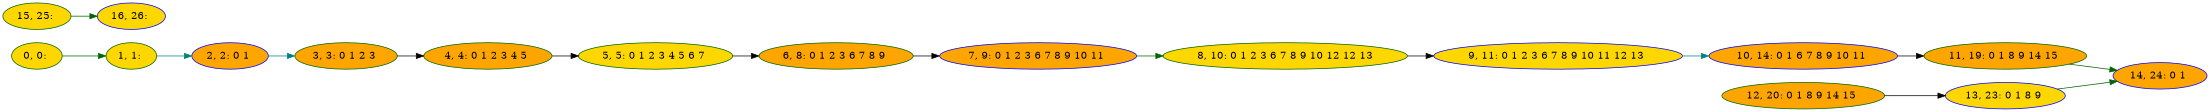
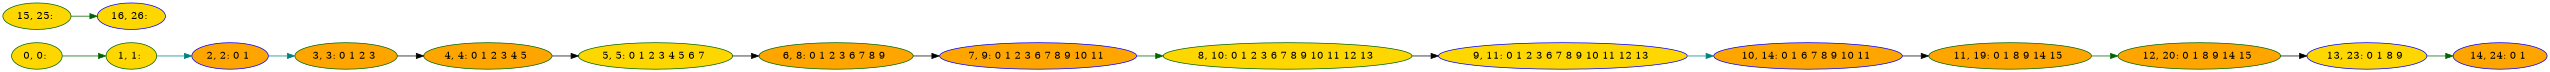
  digraph {
    rankdir=LR
    node [color=darkgreen fillcolor=orange style=filled]
    edge [color=black]
    n1 [fillcolor=gold label="0, 0: "]
    n2 [fillcolor=gold label="1, 1: "]
    n3 [color=blue label="2, 2: 0 1 "]
    n4 [label="3, 3: 0 1 2 3 "]
    n5 [label="4, 4: 0 1 2 3 4 5 "]
    n6 [fillcolor=gold label="5, 5: 0 1 2 3 4 5 6 7 "]
    n7 [label="6, 8: 0 1 2 3 6 7 8 9 "]
    n8 [color=blue label="7, 9: 0 1 2 3 6 7 8 9 10 11 "]
-   n9 [fillcolor=gold label="8, 10: 0 1 2 3 6 7 8 9 10 12 12 13"]
+   n9 [fillcolor=gold label="8, 10: 0 1 2 3 6 7 8 9 10 11 12 13 "]
    n10 [color=blue fillcolor=gold label="9, 11: 0 1 2 3 6 7 8 9 10 11 12 13 "]
    n11 [color=blue label="10, 14: 0 1 6 7 8 9 10 11 "]
    n12 [label="11, 19: 0 1 8 9 14 15 "]
    n13 [label="12, 20: 0 1 8 9 14 15 "]
    n14 [color=blue fillcolor=gold label="13, 23: 0 1 8 9 "]
    n15 [color=blue label="14, 24: 0 1 "]
    n16 [fillcolor=gold label="15, 25: "]
    n17 [color=blue fillcolor=gold label="16, 26: "]
    n1 -> n2 [color=darkgreen]
    n2 -> n3 [color=teal]
    n3 -> n4 [color=teal]
    n4 -> n5
    n5 -> n6
    n6 -> n7
    n7 -> n8
    n8 -> n9 [color=darkgreen]
    n9 -> n10
    n10 -> n11 [color=teal]
    n11 -> n12
-   n12 -> n15 [color=darkgreen]
+   n12 -> n13 [color=darkgreen]
    n13 -> n14
    n14 -> n15 [color=darkgreen]
    n16 -> n17 [color=darkgreen]
  }
